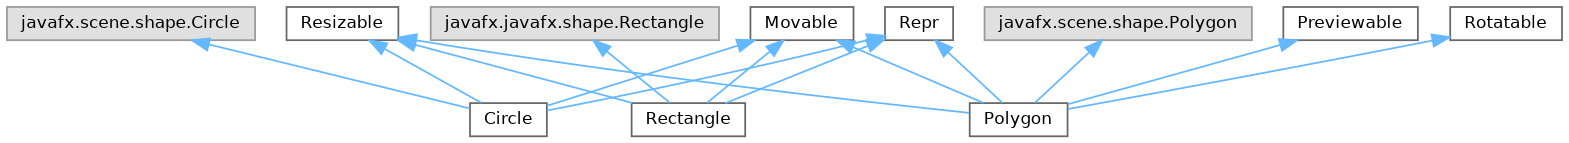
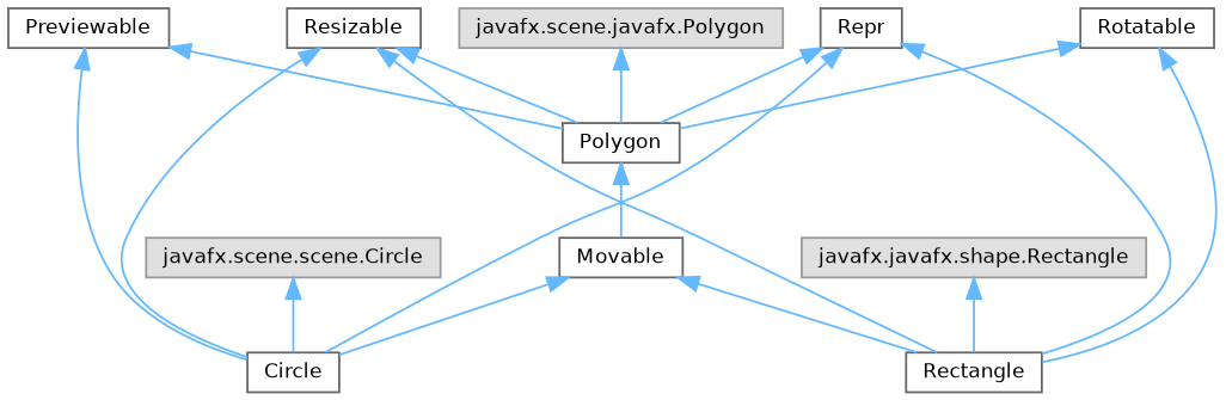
  digraph {
    rankdir=TB
    node [color=grey40 fillcolor=white fontname=Helvetica fontsize=10 shape=box style=filled]
    edge [color=steelblue1 dir=back fontname=Helvetica fontsize=10 labelfontname=Helvetica labelfontsize=10 style=solid]
-   n1 [color=grey60 fillcolor="#E0E0E0" height=0.2 label="javafx.scene.shape.Circle" width=0.4]
+   n1 [color=grey60 fillcolor="#E0E0E0" height=0.2 label="javafx.scene.scene.Circle" width=0.4]
    n2 [height=0.2 label=Circle width=0.4]
    n3 [height=0.2 label=Movable width=0.4]
    n4 [height=0.2 label=Polygon width=0.4]
    n5 [height=0.2 label=Rectangle width=0.4]
-   n6 [color=grey60 fillcolor="#E0E0E0" height=0.2 label="javafx.scene.shape.Polygon" width=0.4]
+   n6 [color=grey60 fillcolor="#E0E0E0" height=0.2 label="javafx.scene.javafx.Polygon" width=0.4]
    n7 [height=0.2 label=Previewable width=0.4]
    n8 [color=grey60 fillcolor="#E0E0E0" height=0.2 label="javafx.javafx.shape.Rectangle" width=0.4]
    n9 [height=0.2 label=Repr width=0.4]
    n10 [height=0.2 label=Resizable width=0.4]
    n11 [height=0.2 label=Rotatable width=0.4]
    n1 -> n2
    n3 -> n2
-   n3 -> n4
+   n4 -> n3
    n3 -> n5
    n6 -> n4
+   n7 -> n2
    n7 -> n4
    n8 -> n5
    n9 -> n2
    n9 -> n4
    n9 -> n5
    n10 -> n2
    n10 -> n4
    n10 -> n5
    n11 -> n4
+   n11 -> n5
  }
